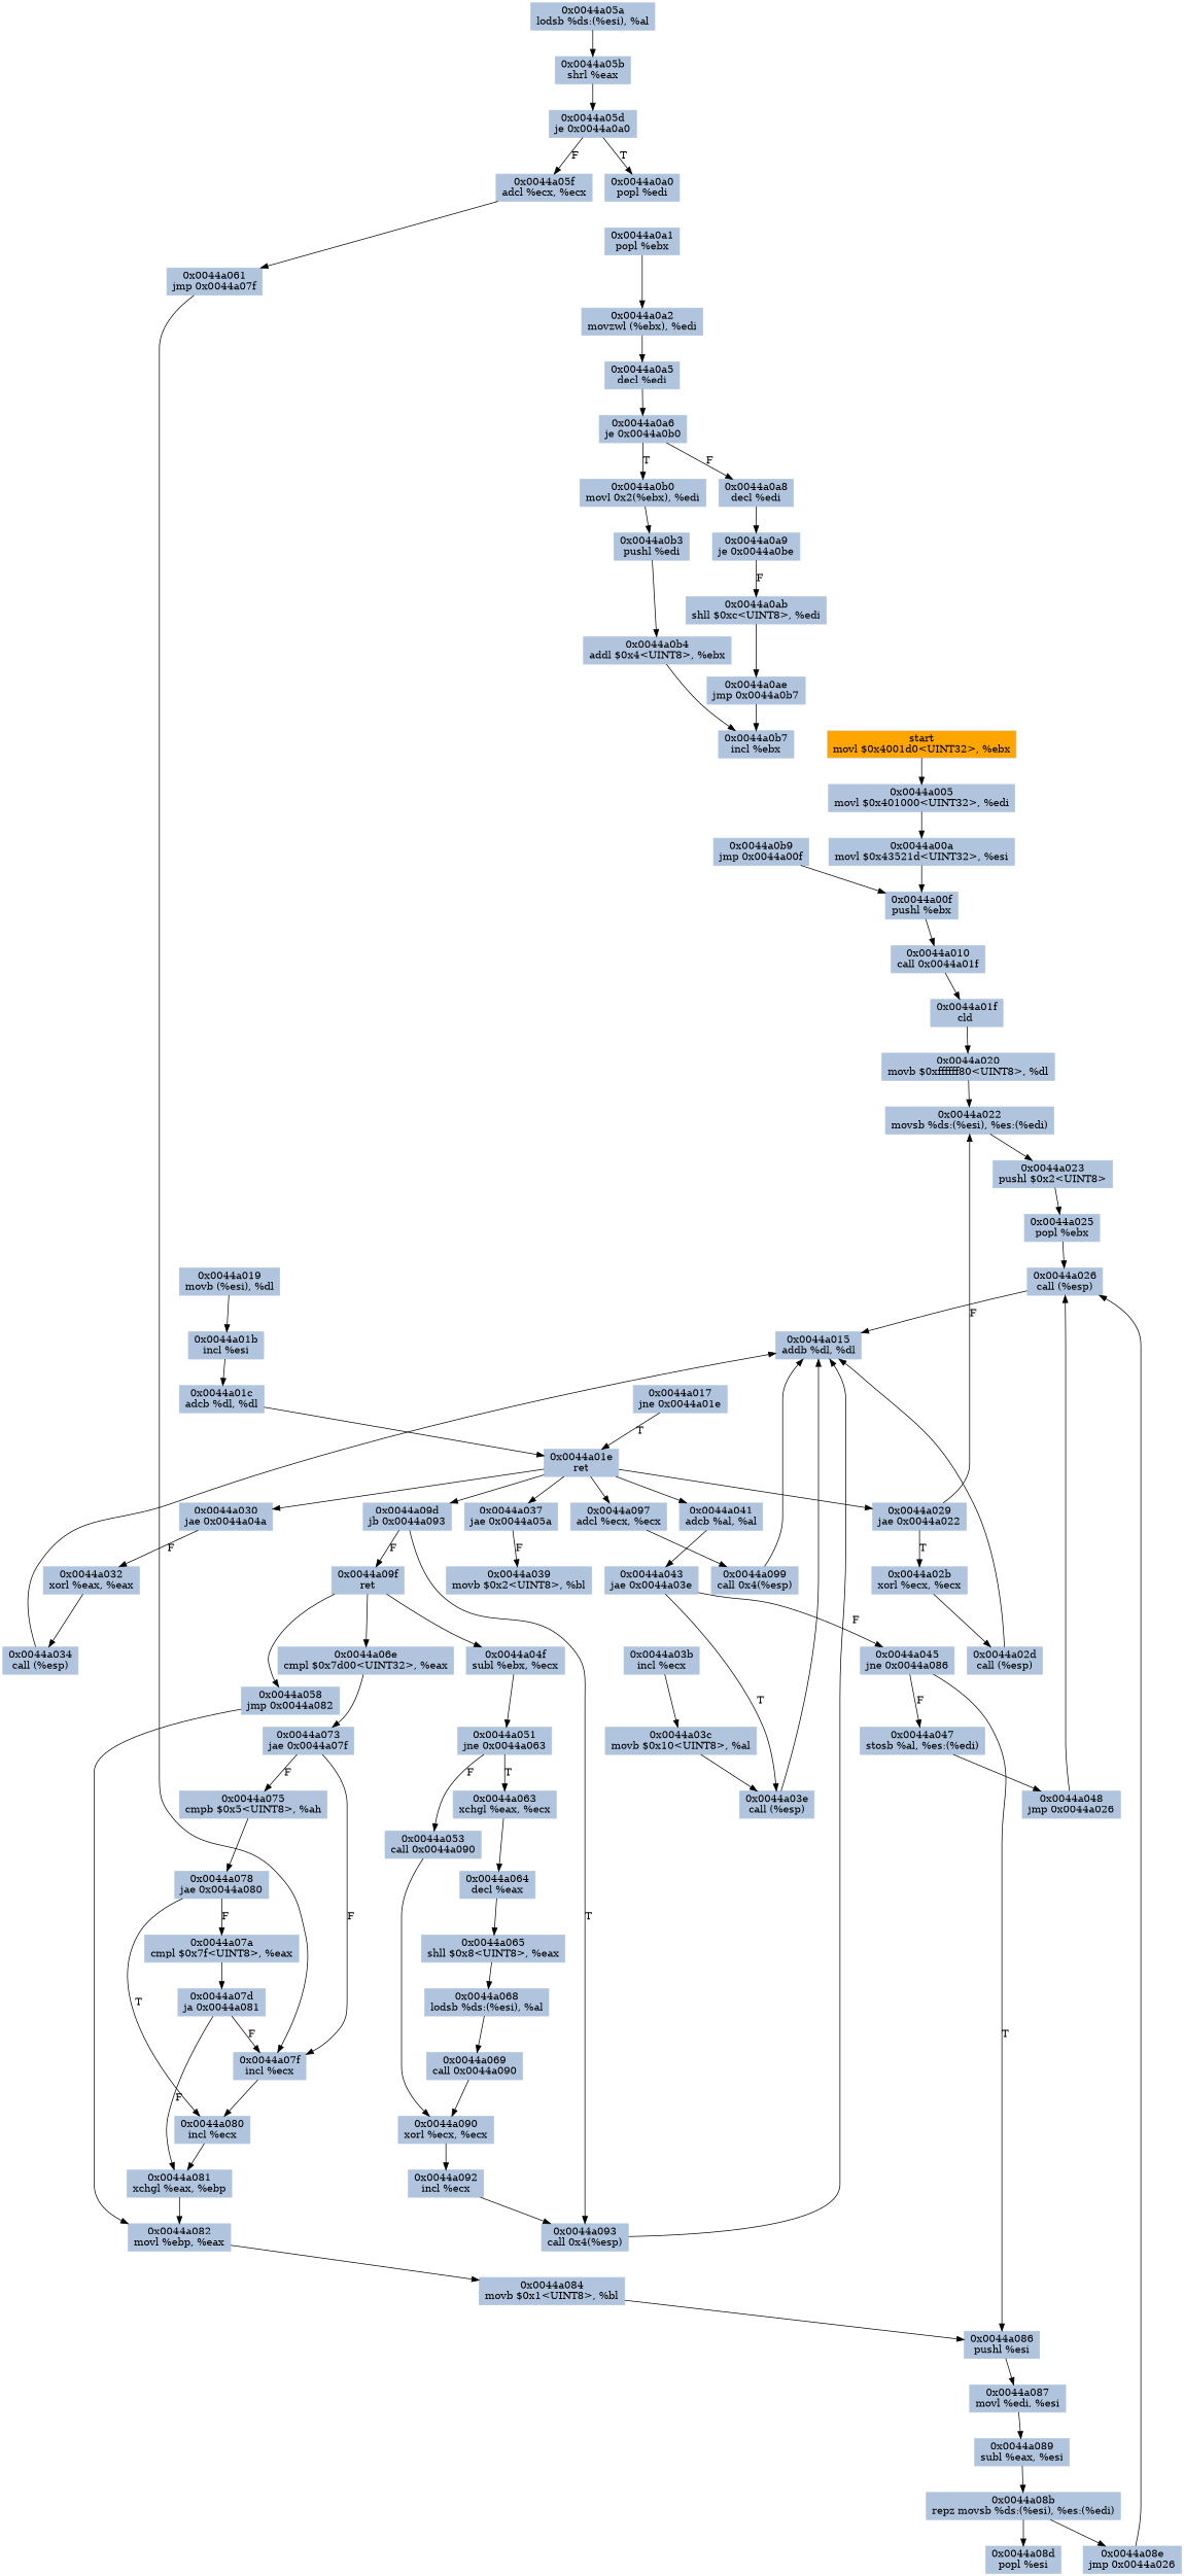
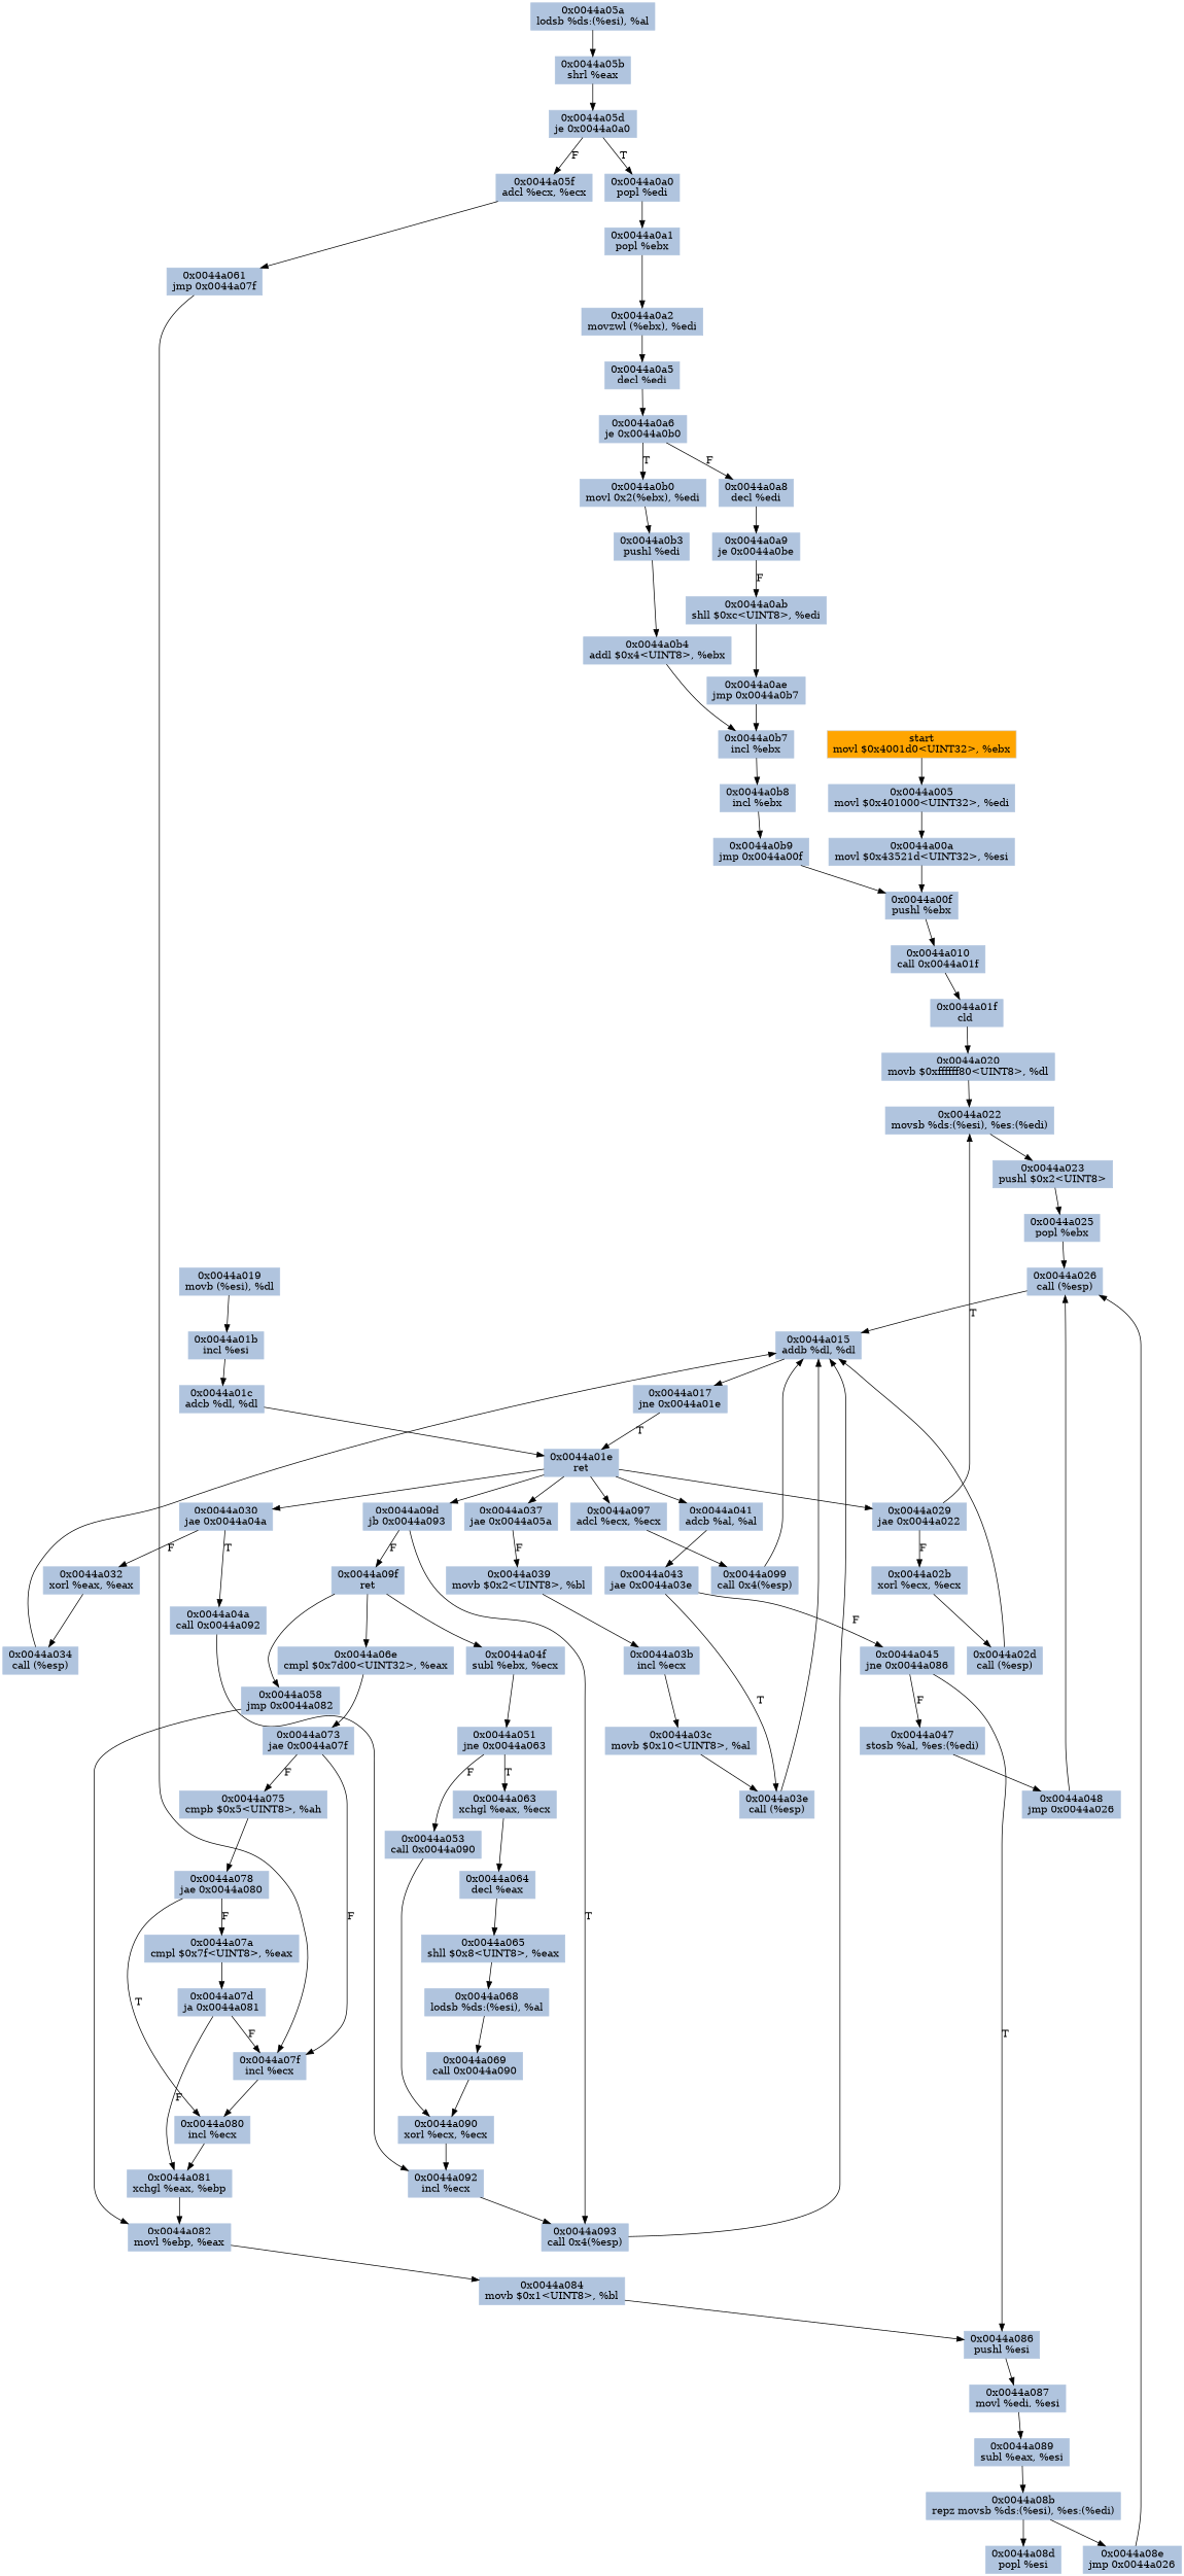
  digraph {
    node [color=lightsteelblue fillcolor=lightsteelblue shape=rectangle style=filled]
    edge [color="#000000"]
    n1 [color=lightgrey fillcolor=orange label="start\nmovl $0x4001d0<UINT32>, %ebx"]
    n2 [label="0x0044a005\nmovl $0x401000<UINT32>, %edi"]
    n3 [label="0x0044a00a\nmovl $0x43521d<UINT32>, %esi"]
    n4 [label="0x0044a00f\npushl %ebx"]
    n5 [label="0x0044a010\ncall 0x0044a01f"]
    n6 [label="0x0044a01f\ncld "]
    n7 [label="0x0044a020\nmovb $0xffffff80<UINT8>, %dl"]
    n8 [label="0x0044a022\nmovsb %ds:(%esi), %es:(%edi)"]
    n9 [label="0x0044a023\npushl $0x2<UINT8>"]
    n10 [label="0x0044a025\npopl %ebx"]
    n11 [label="0x0044a026\ncall (%esp)"]
    n12 [label="0x0044a015\naddb %dl, %dl"]
    n13 [label="0x0044a017\njne 0x0044a01e"]
    n14 [label="0x0044a01e\nret"]
    n15 [label="0x0044a019\nmovb (%esi), %dl"]
    n16 [label="0x0044a01b\nincl %esi"]
    n17 [label="0x0044a029\njae 0x0044a022"]
    n18 [label="0x0044a030\njae 0x0044a04a"]
    n19 [label="0x0044a037\njae 0x0044a05a"]
    n20 [label="0x0044a041\nadcb %al, %al"]
    n21 [label="0x0044a097\nadcl %ecx, %ecx"]
    n22 [label="0x0044a09d\njb 0x0044a093"]
    n23 [label="0x0044a01c\nadcb %dl, %dl"]
    n24 [label="0x0044a02b\nxorl %ecx, %ecx"]
    n25 [label="0x0044a032\nxorl %eax, %eax"]
+   n26 [label="0x0044a04a\ncall 0x0044a092"]
    n27 [label="0x0044a039\nmovb $0x2<UINT8>, %bl"]
    n28 [label="0x0044a043\njae 0x0044a03e"]
    n29 [label="0x0044a099\ncall 0x4(%esp)"]
    n30 [label="0x0044a093\ncall 0x4(%esp)"]
    n31 [label="0x0044a09f\nret"]
    n32 [label="0x0044a02d\ncall (%esp)"]
    n33 [label="0x0044a034\ncall (%esp)"]
    n34 [label="0x0044a092\nincl %ecx"]
    n35 [label="0x0044a03b\nincl %ecx"]
    n36 [label="0x0044a05a\nlodsb %ds:(%esi), %al"]
    n37 [label="0x0044a05b\nshrl %eax"]
    n38 [label="0x0044a03c\nmovb $0x10<UINT8>, %al"]
    n39 [label="0x0044a03e\ncall (%esp)"]
    n40 [label="0x0044a045\njne 0x0044a086"]
    n41 [label="0x0044a086\npushl %esi"]
    n42 [label="0x0044a047\nstosb %al, %es:(%edi)"]
    n43 [label="0x0044a087\nmovl %edi, %esi"]
    n44 [label="0x0044a048\njmp 0x0044a026"]
    n45 [label="0x0044a089\nsubl %eax, %esi"]
    n46 [label="0x0044a08b\nrepz movsb %ds:(%esi), %es:(%edi)"]
    n47 [label="0x0044a08d\npopl %esi"]
    n48 [label="0x0044a08e\njmp 0x0044a026"]
    n49 [label="0x0044a05d\nje 0x0044a0a0"]
    n50 [label="0x0044a05f\nadcl %ecx, %ecx"]
    n51 [label="0x0044a0a0\npopl %edi"]
    n52 [label="0x0044a061\njmp 0x0044a07f"]
    n53 [label="0x0044a0a1\npopl %ebx"]
    n54 [label="0x0044a07f\nincl %ecx"]
    n55 [label="0x0044a080\nincl %ecx"]
    n56 [label="0x0044a081\nxchgl %eax, %ebp"]
    n57 [label="0x0044a082\nmovl %ebp, %eax"]
    n58 [label="0x0044a084\nmovb $0x1<UINT8>, %bl"]
    n59 [label="0x0044a04f\nsubl %ebx, %ecx"]
    n60 [label="0x0044a058\njmp 0x0044a082"]
    n61 [label="0x0044a06e\ncmpl $0x7d00<UINT32>, %eax"]
    n62 [label="0x0044a051\njne 0x0044a063"]
    n63 [label="0x0044a073\njae 0x0044a07f"]
    n64 [label="0x0044a053\ncall 0x0044a090"]
    n65 [label="0x0044a063\nxchgl %eax, %ecx"]
    n66 [label="0x0044a090\nxorl %ecx, %ecx"]
    n67 [label="0x0044a064\ndecl %eax"]
    n68 [label="0x0044a065\nshll $0x8<UINT8>, %eax"]
    n69 [label="0x0044a068\nlodsb %ds:(%esi), %al"]
    n70 [label="0x0044a069\ncall 0x0044a090"]
    n71 [label="0x0044a075\ncmpb $0x5<UINT8>, %ah"]
    n72 [label="0x0044a078\njae 0x0044a080"]
    n73 [label="0x0044a07a\ncmpl $0x7f<UINT8>, %eax"]
    n74 [label="0x0044a07d\nja 0x0044a081"]
    n75 [label="0x0044a0a2\nmovzwl (%ebx), %edi"]
    n76 [label="0x0044a0a5\ndecl %edi"]
    n77 [label="0x0044a0a6\nje 0x0044a0b0"]
    n78 [label="0x0044a0a8\ndecl %edi"]
    n79 [label="0x0044a0b0\nmovl 0x2(%ebx), %edi"]
    n80 [label="0x0044a0a9\nje 0x0044a0be"]
    n81 [label="0x0044a0b3\npushl %edi"]
    n82 [label="0x0044a0ab\nshll $0xc<UINT8>, %edi"]
    n83 [label="0x0044a0ae\njmp 0x0044a0b7"]
    n84 [label="0x0044a0b7\nincl %ebx"]
+   n85 [label="0x0044a0b8\nincl %ebx"]
    n86 [label="0x0044a0b9\njmp 0x0044a00f"]
    n87 [label="0x0044a0b4\naddl $0x4<UINT8>, %ebx"]
    n1 -> n2
    n2 -> n3
    n3 -> n4
    n4 -> n5
    n5 -> n6
    n6 -> n7
    n7 -> n8
    n8 -> n9
    n9 -> n10
    n10 -> n11
    n11 -> n12
+   n12 -> n13
    n13 -> n14 [label=T]
    n14 -> n17
    n14 -> n18
    n14 -> n19
    n14 -> n20
    n14 -> n21
    n14 -> n22
    n15 -> n16
    n16 -> n23
-   n17 -> n8 [label=F]
-   n17 -> n24 [label=T]
+   n17 -> n8 [label=T]
+   n17 -> n24 [label=F]
    n18 -> n25 [label=F]
+   n18 -> n26 [label=T]
    n19 -> n27 [label=F]
    n20 -> n28
    n21 -> n29
    n22 -> n30 [label=T]
    n22 -> n31 [label=F]
    n23 -> n14
    n24 -> n32
    n25 -> n33
+   n26 -> n34
+   n27 -> n35
    n28 -> n39 [label=T]
    n28 -> n40 [label=F]
    n29 -> n12
    n30 -> n12
    n31 -> n59
    n31 -> n60
    n31 -> n61
    n32 -> n12
    n33 -> n12
    n34 -> n30
    n35 -> n38
    n36 -> n37
    n37 -> n49
    n38 -> n39
    n39 -> n12
    n40 -> n41 [label=T]
    n40 -> n42 [label=F]
    n41 -> n43
    n42 -> n44
    n43 -> n45
    n44 -> n11
    n45 -> n46
    n46 -> n47
    n46 -> n48
    n48 -> n11
    n49 -> n50 [label=F]
    n49 -> n51 [label=T]
    n50 -> n52
+   n51 -> n53
    n52 -> n54
    n53 -> n75
    n54 -> n55
    n55 -> n56
    n56 -> n57
    n57 -> n58
    n58 -> n41
    n59 -> n62
    n60 -> n57
    n61 -> n63
    n62 -> n64 [label=F]
    n62 -> n65 [label=T]
    n63 -> n54 [label=F]
    n63 -> n71 [label=F]
    n64 -> n66
    n65 -> n67
    n66 -> n34
    n67 -> n68
    n68 -> n69
    n69 -> n70
    n70 -> n66
    n71 -> n72
    n72 -> n55 [label=T]
    n72 -> n73 [label=F]
    n73 -> n74
    n74 -> n54 [label=F]
    n74 -> n56 [label=F]
    n75 -> n76
    n76 -> n77
    n77 -> n78 [label=F]
    n77 -> n79 [label=T]
    n78 -> n80
    n79 -> n81
    n80 -> n82 [label=F]
    n81 -> n87
    n82 -> n83
    n83 -> n84
+   n84 -> n85
+   n85 -> n86
    n86 -> n4
    n87 -> n84
  }
